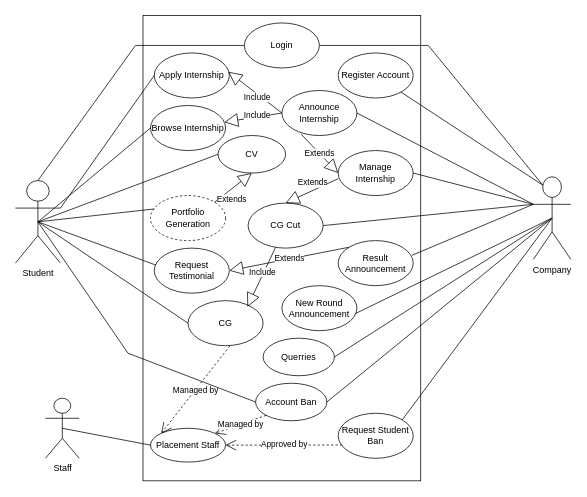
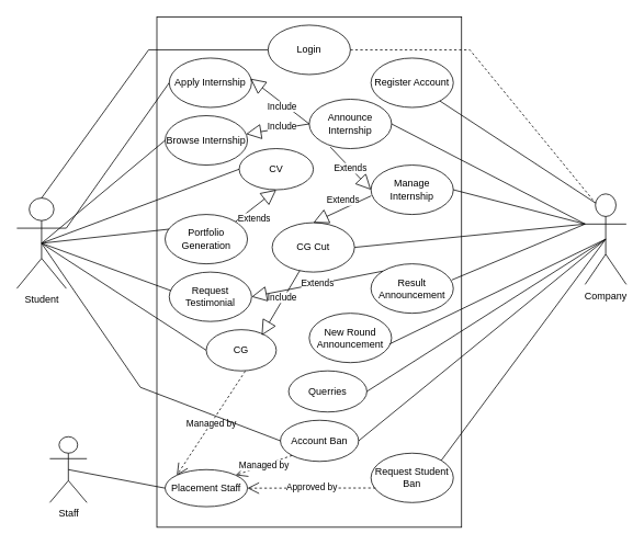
  <mxCell id="0" />
  <mxCell id="1" parent="0" />
  <mxCell id="2" value="" style="rounded=0;whiteSpace=wrap;html=1;" parent="1" vertex="1"><mxGeometry x="190" width="370" height="620" as="geometry" y="20" /></mxCell>
  <mxCell id="3" value="Apply Internship" style="ellipse;whiteSpace=wrap;html=1;" parent="1" vertex="1"><mxGeometry x="205" y="70" width="100" height="60" as="geometry" /></mxCell>
  <mxCell id="4" value="Request Testimonial" style="ellipse;whiteSpace=wrap;html=1;" parent="1" vertex="1"><mxGeometry x="205" y="330" width="100" height="60" as="geometry" /></mxCell>
  <mxCell id="5" value="CV" style="ellipse;whiteSpace=wrap;html=1;" parent="1" vertex="1"><mxGeometry x="290" y="180" width="90" height="50" as="geometry" /></mxCell>
- <mxCell id="6" value="Portfolio Generation" style="ellipse;whiteSpace=wrap;html=1;dashed=1;" parent="1" vertex="1"><mxGeometry x="200" y="260" width="100" height="60" as="geometry" /></mxCell>
+ <mxCell id="6" value="Portfolio Generation" style="ellipse;whiteSpace=wrap;html=1;" parent="1" vertex="1"><mxGeometry x="200" y="260" width="100" height="60" as="geometry" /></mxCell>
  <mxCell id="7" value="Browse Internship" style="ellipse;whiteSpace=wrap;html=1;" parent="1" vertex="1"><mxGeometry x="200" y="140" width="100" height="60" as="geometry" /></mxCell>
  <mxCell id="8" value="Student" style="shape=umlActor;verticalLabelPosition=bottom;verticalAlign=top;html=1;outlineConnect=0;" parent="1" vertex="1"><mxGeometry x="20" y="240" width="60" height="110" as="geometry" /></mxCell>
  <mxCell id="9" value="" style="endArrow=none;html=1;rounded=0;exitX=1;exitY=0.333;exitDx=0;exitDy=0;exitPerimeter=0;entryX=0;entryY=0.5;entryDx=0;entryDy=0;" parent="1" source="8" target="3" edge="1"><mxGeometry width="50" height="50" relative="1" as="geometry"><mxPoint x="100" y="180" as="sourcePoint" /><mxPoint x="190" y="290" as="targetPoint" /></mxGeometry></mxCell>
  <mxCell id="10" value="" style="endArrow=none;html=1;rounded=0;entryX=0;entryY=0.5;entryDx=0;entryDy=0;exitX=0.5;exitY=0.5;exitDx=0;exitDy=0;exitPerimeter=0;" parent="1" source="8" target="7" edge="1"><mxGeometry width="50" height="50" relative="1" as="geometry"><mxPoint x="100" y="190" as="sourcePoint" /><mxPoint x="220" y="120" as="targetPoint" /></mxGeometry></mxCell>
  <mxCell id="11" value="" style="endArrow=none;html=1;rounded=0;entryX=0;entryY=0.5;entryDx=0;entryDy=0;exitX=0.5;exitY=0.5;exitDx=0;exitDy=0;exitPerimeter=0;" parent="1" source="8" target="5" edge="1"><mxGeometry width="50" height="50" relative="1" as="geometry"><mxPoint x="85" y="200" as="sourcePoint" /><mxPoint x="220" y="190" as="targetPoint" /></mxGeometry></mxCell>
  <mxCell id="12" value="" style="endArrow=none;html=1;rounded=0;exitX=0.5;exitY=0.5;exitDx=0;exitDy=0;exitPerimeter=0;entryX=0.05;entryY=0.297;entryDx=0;entryDy=0;entryPerimeter=0;" parent="1" source="8" target="6" edge="1"><mxGeometry width="50" height="50" relative="1" as="geometry"><mxPoint x="85" y="200" as="sourcePoint" /><mxPoint x="220" y="260" as="targetPoint" /></mxGeometry></mxCell>
  <mxCell id="13" value="" style="endArrow=none;html=1;rounded=0;entryX=0.021;entryY=0.376;entryDx=0;entryDy=0;entryPerimeter=0;exitX=0.5;exitY=0.5;exitDx=0;exitDy=0;exitPerimeter=0;" parent="1" source="8" target="4" edge="1"><mxGeometry width="50" height="50" relative="1" as="geometry"><mxPoint x="85" y="200" as="sourcePoint" /><mxPoint x="225" y="318" as="targetPoint" /></mxGeometry></mxCell>
  <mxCell id="14" value="Register Account" style="ellipse;whiteSpace=wrap;html=1;" parent="1" vertex="1"><mxGeometry x="450" y="70" width="100" height="60" as="geometry" /></mxCell>
  <mxCell id="15" value="Announce Internship" style="ellipse;whiteSpace=wrap;html=1;" parent="1" vertex="1"><mxGeometry x="375" y="120" width="100" height="60" as="geometry" /></mxCell>
  <mxCell id="16" value="Manage Internship" style="ellipse;whiteSpace=wrap;html=1;" parent="1" vertex="1"><mxGeometry x="450" y="200" width="100" height="60" as="geometry" /></mxCell>
  <mxCell id="17" value="CG Cut" style="ellipse;whiteSpace=wrap;html=1;" parent="1" vertex="1"><mxGeometry x="330" y="270" width="100" height="60" as="geometry" /></mxCell>
  <mxCell id="18" value="Result Announcement" style="ellipse;whiteSpace=wrap;html=1;" parent="1" vertex="1"><mxGeometry x="450" y="320" width="100" height="60" as="geometry" /></mxCell>
  <mxCell id="19" value="New Round Announcement" style="ellipse;whiteSpace=wrap;html=1;" parent="1" vertex="1"><mxGeometry x="375" y="380" width="100" height="60" as="geometry" /></mxCell>
  <mxCell id="20" value="Request Student Ban" style="ellipse;whiteSpace=wrap;html=1;" parent="1" vertex="1"><mxGeometry x="450" y="550" width="100" height="60" as="geometry" /></mxCell>
  <mxCell id="21" value="Company" style="shape=umlActor;verticalLabelPosition=bottom;verticalAlign=top;html=1;outlineConnect=0;" parent="1" vertex="1"><mxGeometry x="710" y="235" width="50" height="110" as="geometry" /></mxCell>
  <mxCell id="22" value="" style="endArrow=none;html=1;rounded=0;entryX=0.25;entryY=0.1;entryDx=0;entryDy=0;entryPerimeter=0;" parent="1" source="14" target="21" edge="1"><mxGeometry width="50" height="50" relative="1" as="geometry"><mxPoint x="580" y="230" as="sourcePoint" /><mxPoint x="680" y="280" as="targetPoint" /></mxGeometry></mxCell>
  <mxCell id="23" value="" style="endArrow=none;html=1;rounded=0;exitX=1;exitY=0.5;exitDx=0;exitDy=0;entryX=0;entryY=0.333;entryDx=0;entryDy=0;entryPerimeter=0;" parent="1" source="15" target="21" edge="1"><mxGeometry width="50" height="50" relative="1" as="geometry"><mxPoint x="542" y="102" as="sourcePoint" /><mxPoint x="698" y="286" as="targetPoint" /></mxGeometry></mxCell>
  <mxCell id="24" value="" style="endArrow=none;html=1;rounded=0;exitX=1;exitY=0.5;exitDx=0;exitDy=0;entryX=0;entryY=0.333;entryDx=0;entryDy=0;entryPerimeter=0;" parent="1" source="16" target="21" edge="1"><mxGeometry width="50" height="50" relative="1" as="geometry"><mxPoint x="470" y="180" as="sourcePoint" /><mxPoint x="690" y="300" as="targetPoint" /></mxGeometry></mxCell>
  <mxCell id="25" value="" style="endArrow=none;html=1;rounded=0;exitX=1;exitY=0.5;exitDx=0;exitDy=0;entryX=0;entryY=0.333;entryDx=0;entryDy=0;entryPerimeter=0;" parent="1" source="17" target="21" edge="1"><mxGeometry width="50" height="50" relative="1" as="geometry"><mxPoint x="545" y="250" as="sourcePoint" /><mxPoint x="690" y="300" as="targetPoint" /></mxGeometry></mxCell>
  <mxCell id="26" value="" style="endArrow=none;html=1;rounded=0;exitX=0.982;exitY=0.326;exitDx=0;exitDy=0;entryX=0;entryY=0.333;entryDx=0;entryDy=0;entryPerimeter=0;exitPerimeter=0;" parent="1" source="18" target="21" edge="1"><mxGeometry width="50" height="50" relative="1" as="geometry"><mxPoint x="470" y="330" as="sourcePoint" /><mxPoint x="690" y="300" as="targetPoint" /></mxGeometry></mxCell>
  <mxCell id="27" value="" style="endArrow=none;html=1;rounded=0;exitX=0.977;exitY=0.622;exitDx=0;exitDy=0;entryX=0.5;entryY=0.5;entryDx=0;entryDy=0;entryPerimeter=0;exitPerimeter=0;" parent="1" source="19" target="21" edge="1"><mxGeometry width="50" height="50" relative="1" as="geometry"><mxPoint x="543" y="390" as="sourcePoint" /><mxPoint x="690" y="300" as="targetPoint" /></mxGeometry></mxCell>
  <mxCell id="28" value="" style="endArrow=none;html=1;rounded=0;exitX=1;exitY=0;exitDx=0;exitDy=0;entryX=0.5;entryY=0.5;entryDx=0;entryDy=0;entryPerimeter=0;" parent="1" source="20" target="21" edge="1"><mxGeometry width="50" height="50" relative="1" as="geometry"><mxPoint x="468" y="477" as="sourcePoint" /><mxPoint x="690" y="300" as="targetPoint" /></mxGeometry></mxCell>
  <mxCell id="29" value="Include" style="endArrow=block;endSize=16;endFill=0;html=1;rounded=0;exitX=0;exitY=0.5;exitDx=0;exitDy=0;" parent="1" source="15" target="7" edge="1"><mxGeometry x="-0.154" y="-2" width="160" relative="1" as="geometry"><mxPoint x="280" y="360" as="sourcePoint" /><mxPoint x="440" y="360" as="targetPoint" /><mxPoint as="offset" /></mxGeometry></mxCell>
  <mxCell id="30" value="Include" style="endArrow=block;endSize=16;endFill=0;html=1;rounded=0;exitX=0;exitY=0.5;exitDx=0;exitDy=0;entryX=0.987;entryY=0.418;entryDx=0;entryDy=0;entryPerimeter=0;" parent="1" source="15" target="3" edge="1"><mxGeometry x="-0.127" y="3" width="160" relative="1" as="geometry"><mxPoint x="420" y="97" as="sourcePoint" /><mxPoint x="350" y="103" as="targetPoint" /><mxPoint as="offset" /></mxGeometry></mxCell>
  <mxCell id="31" value="Extends" style="endArrow=block;endSize=16;endFill=0;html=1;rounded=0;exitX=0.256;exitY=0.969;exitDx=0;exitDy=0;exitPerimeter=0;entryX=0;entryY=0.5;entryDx=0;entryDy=0;" parent="1" source="15" target="16" edge="1"><mxGeometry width="160" relative="1" as="geometry"><mxPoint x="360" y="270" as="sourcePoint" /><mxPoint x="520" y="270" as="targetPoint" /></mxGeometry></mxCell>
  <mxCell id="32" value="Extends" style="endArrow=block;endSize=16;endFill=0;html=1;rounded=0;entryX=0.5;entryY=0;entryDx=0;entryDy=0;exitX=0.002;exitY=0.623;exitDx=0;exitDy=0;exitPerimeter=0;" parent="1" source="16" target="17" edge="1"><mxGeometry x="-0.159" y="-9" width="160" relative="1" as="geometry"><mxPoint x="416" y="208" as="sourcePoint" /><mxPoint x="440" y="260" as="targetPoint" /><mxPoint as="offset" /></mxGeometry></mxCell>
- <mxCell id="33" value="CG" style="ellipse;whiteSpace=wrap;html=1;" parent="1" vertex="1"><mxGeometry x="250" y="400" width="100" height="60" as="geometry" /></mxCell>
+ <mxCell id="33" value="CG" style="ellipse;whiteSpace=wrap;html=1;" parent="1" vertex="1"><mxGeometry x="250" y="400" width="85" height="50" as="geometry" /></mxCell>
  <mxCell id="34" value="" style="endArrow=none;html=1;rounded=0;entryX=0;entryY=0.5;entryDx=0;entryDy=0;exitX=0.5;exitY=0.5;exitDx=0;exitDy=0;exitPerimeter=0;" parent="1" source="8" target="33" edge="1"><mxGeometry width="50" height="50" relative="1" as="geometry"><mxPoint x="55" y="230" as="sourcePoint" /><mxPoint x="222" y="403" as="targetPoint" /></mxGeometry></mxCell>
  <mxCell id="35" value="Staff" style="shape=umlActor;verticalLabelPosition=bottom;verticalAlign=top;html=1;" parent="1" vertex="1"><mxGeometry x="60" y="530" width="45" height="80" as="geometry" /></mxCell>
  <mxCell id="36" value="Include" style="endArrow=block;endSize=16;endFill=0;html=1;rounded=0;entryX=0.791;entryY=0.138;entryDx=0;entryDy=0;entryPerimeter=0;" parent="1" source="17" target="33" edge="1"><mxGeometry x="-0.154" y="-2" width="160" relative="1" as="geometry"><mxPoint x="390" y="420" as="sourcePoint" /><mxPoint x="320" y="426" as="targetPoint" /><mxPoint as="offset" /></mxGeometry></mxCell>
  <mxCell id="37" value="Extends" style="endArrow=block;endSize=16;endFill=0;html=1;rounded=0;exitX=0;exitY=0;exitDx=0;exitDy=0;entryX=1;entryY=0.5;entryDx=0;entryDy=0;" parent="1" source="18" target="4" edge="1"><mxGeometry width="160" relative="1" as="geometry"><mxPoint x="340" y="310" as="sourcePoint" /><mxPoint x="500" y="310" as="targetPoint" /></mxGeometry></mxCell>
  <mxCell id="38" value="Placement Staff" style="ellipse;whiteSpace=wrap;html=1;" parent="1" vertex="1"><mxGeometry x="200" y="570" width="100" height="45" as="geometry" /></mxCell>
  <mxCell id="39" value="" style="endArrow=none;html=1;rounded=0;entryX=0.5;entryY=0.5;entryDx=0;entryDy=0;entryPerimeter=0;exitX=0;exitY=0.5;exitDx=0;exitDy=0;" parent="1" source="38" target="35" edge="1"><mxGeometry width="50" height="50" relative="1" as="geometry"><mxPoint x="280" y="690" as="sourcePoint" /><mxPoint x="330" y="640" as="targetPoint" /></mxGeometry></mxCell>
  <mxCell id="40" value="Managed by" style="endArrow=open;endSize=12;dashed=1;html=1;rounded=0;entryX=0;entryY=0;entryDx=0;entryDy=0;exitX=0.557;exitY=1.006;exitDx=0;exitDy=0;exitPerimeter=0;" parent="1" source="33" target="38" edge="1"><mxGeometry width="160" relative="1" as="geometry"><mxPoint x="330" y="530" as="sourcePoint" /><mxPoint x="490" y="530" as="targetPoint" /></mxGeometry></mxCell>
  <mxCell id="41" value="Approved by" style="endArrow=open;endSize=12;dashed=1;html=1;rounded=0;entryX=1;entryY=0.5;entryDx=0;entryDy=0;exitX=0.056;exitY=0.705;exitDx=0;exitDy=0;exitPerimeter=0;" parent="1" source="20" target="38" edge="1"><mxGeometry width="160" relative="1" as="geometry"><mxPoint x="276" y="510" as="sourcePoint" /><mxPoint x="295" y="559" as="targetPoint" /></mxGeometry></mxCell>
  <mxCell id="42" value="Extends" style="endArrow=block;endSize=16;endFill=0;html=1;rounded=0;exitX=1;exitY=0;exitDx=0;exitDy=0;entryX=0.5;entryY=1;entryDx=0;entryDy=0;" parent="1" source="6" target="5" edge="1"><mxGeometry x="-0.366" y="-11" width="160" relative="1" as="geometry"><mxPoint x="416" y="208" as="sourcePoint" /><mxPoint x="440" y="260" as="targetPoint" /><mxPoint as="offset" /></mxGeometry></mxCell>
  <mxCell id="43" value="Account Ban" style="ellipse;whiteSpace=wrap;html=1;" parent="1" vertex="1"><mxGeometry x="340" y="510" width="95" height="50" as="geometry" /></mxCell>
  <mxCell id="44" value="Querries" style="ellipse;whiteSpace=wrap;html=1;" parent="1" vertex="1"><mxGeometry x="350" y="450" width="95" height="50" as="geometry" /></mxCell>
  <mxCell id="45" value="" style="endArrow=none;html=1;rounded=0;exitX=1;exitY=0.5;exitDx=0;exitDy=0;entryX=0.5;entryY=0.5;entryDx=0;entryDy=0;entryPerimeter=0;" parent="1" source="44" target="21" edge="1"><mxGeometry width="50" height="50" relative="1" as="geometry"><mxPoint x="545" y="539" as="sourcePoint" /><mxPoint x="705" y="310" as="targetPoint" /></mxGeometry></mxCell>
  <mxCell id="46" value="" style="endArrow=none;html=1;rounded=0;exitX=1;exitY=0.5;exitDx=0;exitDy=0;entryX=0.5;entryY=0.5;entryDx=0;entryDy=0;entryPerimeter=0;" parent="1" source="43" target="21" edge="1"><mxGeometry width="50" height="50" relative="1" as="geometry"><mxPoint x="455" y="485" as="sourcePoint" /><mxPoint x="705" y="310" as="targetPoint" /></mxGeometry></mxCell>
  <mxCell id="47" value="" style="endArrow=none;html=1;rounded=0;entryX=0;entryY=0.5;entryDx=0;entryDy=0;exitX=0.5;exitY=0.5;exitDx=0;exitDy=0;exitPerimeter=0;" parent="1" source="8" target="43" edge="1"><mxGeometry width="50" height="50" relative="1" as="geometry"><mxPoint x="55" y="290" as="sourcePoint" /><mxPoint x="360" y="485" as="targetPoint" /><Array as="points"><mxPoint x="170" y="470" /></Array></mxGeometry></mxCell>
  <mxCell id="48" value="Managed by" style="endArrow=open;endSize=12;dashed=1;html=1;rounded=0;entryX=1;entryY=0;entryDx=0;entryDy=0;exitX=0;exitY=1;exitDx=0;exitDy=0;" parent="1" source="43" target="38" edge="1"><mxGeometry width="160" relative="1" as="geometry"><mxPoint x="316" y="470" as="sourcePoint" /><mxPoint x="225" y="589" as="targetPoint" /></mxGeometry></mxCell>
  <mxCell id="49" value="Login" style="ellipse;whiteSpace=wrap;html=1;" vertex="1" parent="1"><mxGeometry x="325" y="30" width="100" height="60" as="geometry" /></mxCell>
  <mxCell id="50" value="" style="endArrow=none;html=1;rounded=0;exitX=0.5;exitY=0;exitDx=0;exitDy=0;exitPerimeter=0;entryX=0;entryY=0.5;entryDx=0;entryDy=0;" edge="1" parent="1" source="8" target="49"><mxGeometry width="50" height="50" relative="1" as="geometry"><mxPoint x="90" y="287" as="sourcePoint" /><mxPoint x="215" y="110" as="targetPoint" /><Array as="points"><mxPoint x="180" y="60" /></Array></mxGeometry></mxCell>
- <mxCell id="51" value="" style="endArrow=none;html=1;rounded=0;entryX=0.25;entryY=0.1;entryDx=0;entryDy=0;entryPerimeter=0;exitX=1;exitY=0.5;exitDx=0;exitDy=0;" edge="1" parent="1" source="49" target="21"><mxGeometry width="50" height="50" relative="1" as="geometry"><mxPoint x="544" y="132" as="sourcePoint" /><mxPoint x="733" y="256" as="targetPoint" /><Array as="points"><mxPoint x="570" y="60" /></Array></mxGeometry></mxCell>
+ <mxCell id="51" value="" style="endArrow=none;html=1;rounded=0;entryX=0.25;entryY=0.1;entryDx=0;entryDy=0;entryPerimeter=0;exitX=1;exitY=0.5;exitDx=0;exitDy=0;dashed=1;" edge="1" parent="1" source="49" target="21"><mxGeometry width="50" height="50" relative="1" as="geometry"><mxPoint x="544" y="132" as="sourcePoint" /><mxPoint x="733" y="256" as="targetPoint" /><Array as="points"><mxPoint x="570" y="60" /></Array></mxGeometry></mxCell>
